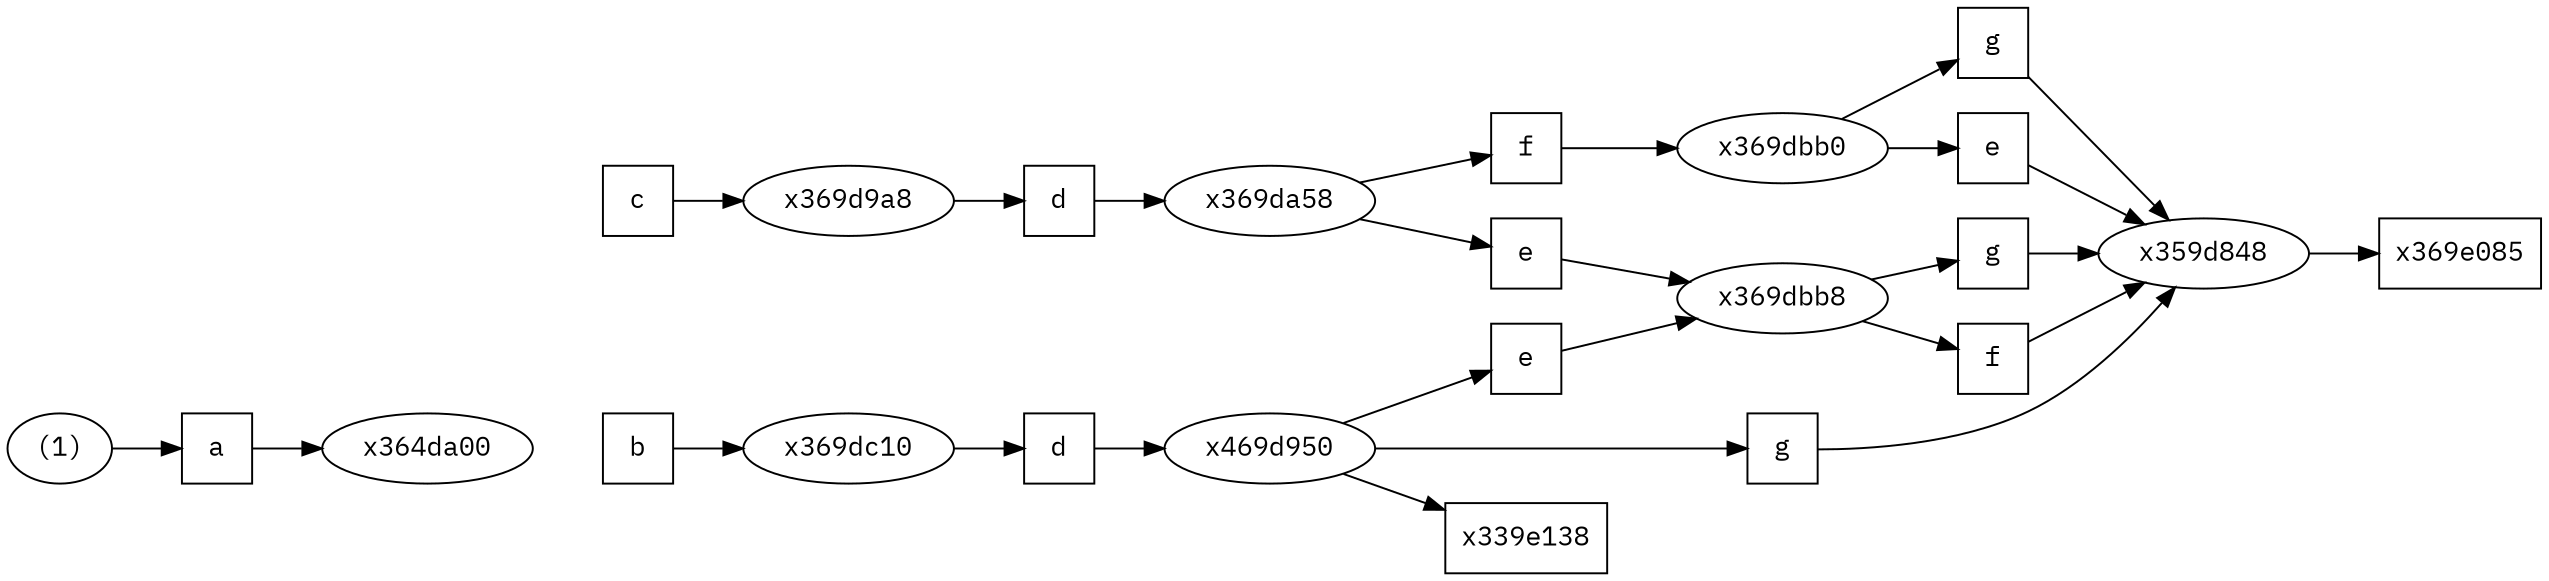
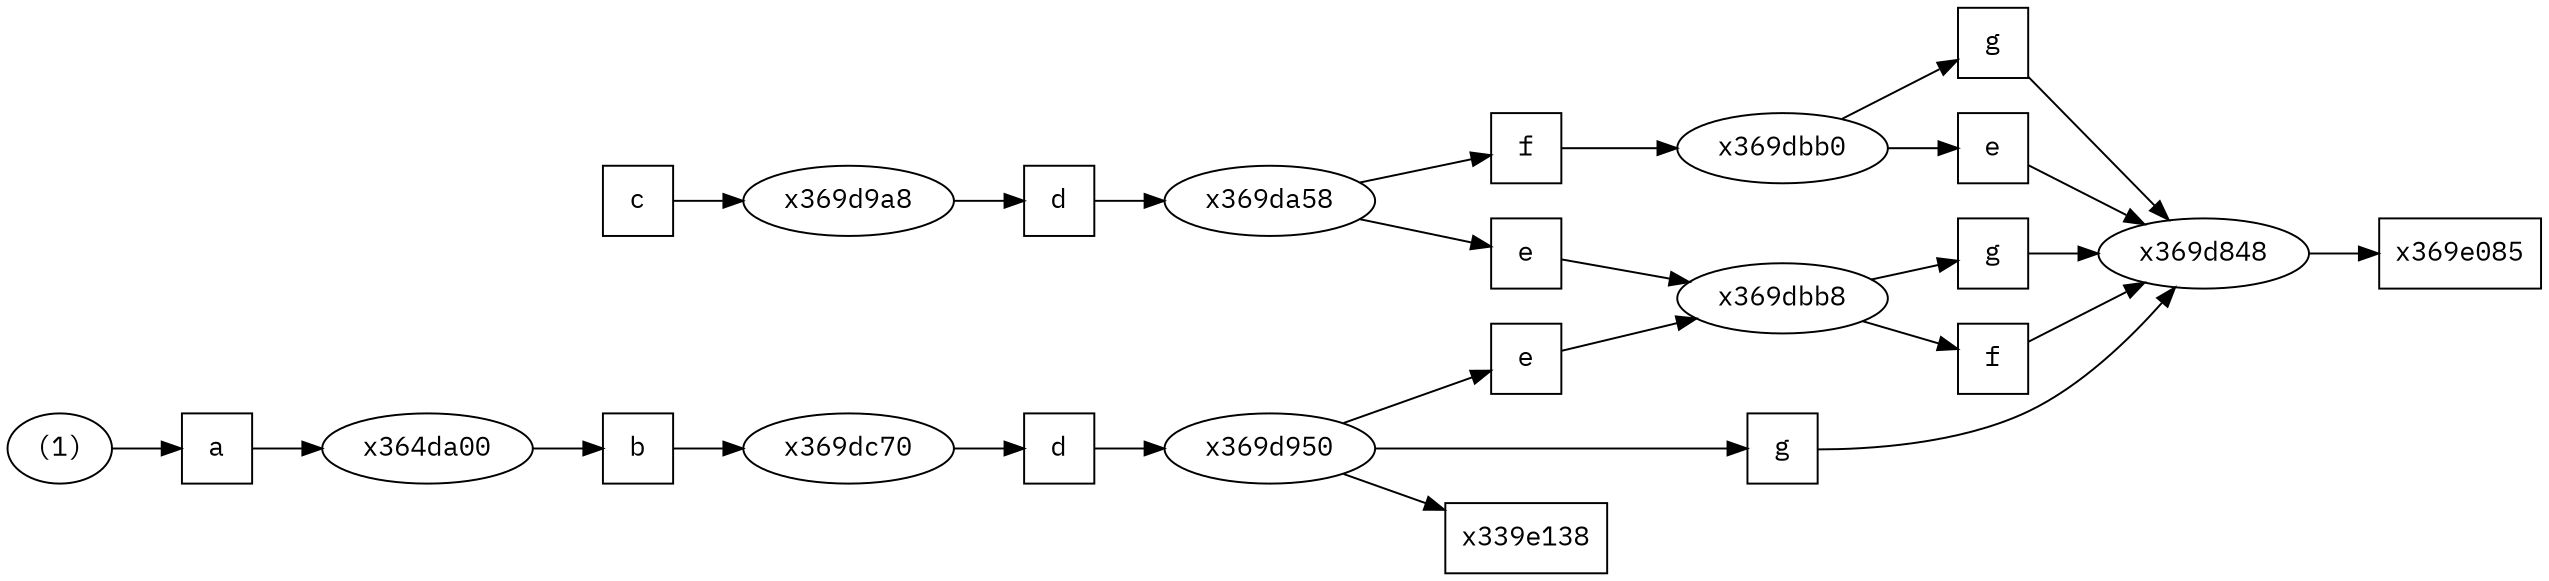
  digraph {
    fontname="IBM Plex Mono"
    rankdir=LR
    node [fontname="IBM Plex Mono" shape=box]
    edge [fontname="IBM Plex Mono"]
    n1 [label=x369e085 width=0.5]
    n2 [label=x339e138 width=0.5]
    n3 [label=a width=0.5]
    n4 [label=x364da00 width=0.5 shape=""]
    n5 [label=b width=0.5]
-   x369dc10 [width=0.5 shape=""]
+   x369dc10 [width=0.5 label=x369dc70 shape=""]
    n7 [label=d width=0.5]
    n8 [label=c width=0.5]
    x369d9a8 [width=0.5 shape=""]
    n10 [label=d width=0.5]
    x369da58 [width=0.5 shape=""]
    n12 [label=e width=0.5]
    n13 [label=f width=0.5]
-   x369d950 [width=0.5 label=x469d950 shape=""]
+   x369d950 [width=0.5 shape=""]
    n15 [label=e width=0.5]
    n16 [label=g width=0.5]
    x369dbb8 [width=0.5 shape=""]
    n18 [label=f width=0.5]
    n19 [label=g width=0.5]
    n20 [label=e width=0.5]
-   x369d848 [width=0.5 label=x359d848 shape=""]
+   x369d848 [width=0.5 shape=""]
    n22 [label=x369dbb0 width=0.5 shape=""]
    n23 [label=g width=0.5]
    n24 [label="(1)" width=0.5 shape=""]
    n3 -> n4
+   n4 -> n5
    n5 -> x369dc10
    x369dc10 -> n7
    n7 -> x369d950
    n8 -> x369d9a8
    x369d9a8 -> n10
    n10 -> x369da58
    x369da58 -> n12
    x369da58 -> n13
    n12 -> x369dbb8
    n13 -> n22
    x369d950 -> n2
    x369d950 -> n15
    x369d950 -> n16
    n15 -> x369dbb8
    n16 -> x369d848
    x369dbb8 -> n18
    x369dbb8 -> n19
    n18 -> x369d848
    n19 -> x369d848
    n20 -> x369d848
    x369d848 -> n1
    n22 -> n20
    n22 -> n23
    n23 -> x369d848
    n24 -> n3
  }
